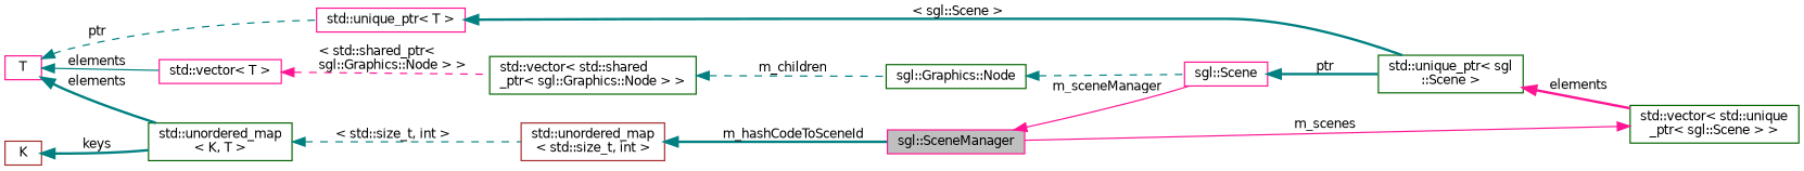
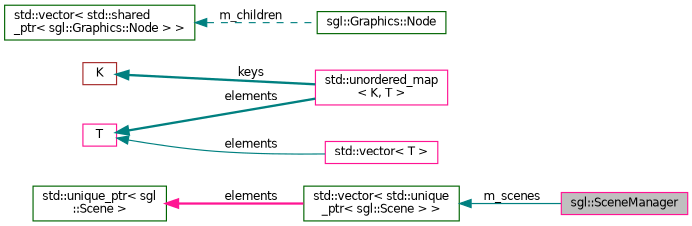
  digraph {
    rankdir=LR
    node [color=deeppink fillcolor=white fontname=Helvetica fontsize=10 shape=record style=filled]
    edge [color=teal dir=back fontname=Helvetica fontsize=10 labelfontname=Helvetica labelfontsize=10 style=bold]
    n1 [fillcolor=grey75 fontcolor=black height=0.2 label="sgl::SceneManager" width=0.4]
-   n2 [height=0.2 label="sgl::Scene" width=0.4]
    n3 [color=darkgreen height=0.2 label="std::unique_ptr\< sgl\l::Scene \>" width=0.4]
-   n4 [color=brown height=0.2 label="std::unordered_map\l\< std::size_t, int \>" width=0.4]
-   n5 [color=darkgreen height=0.2 label="std::unordered_map\l\< K, T \>" width=0.4]
+   n5 [height=0.2 label="std::unordered_map\l\< K, T \>" width=0.4]
    n6 [color=brown height=0.2 label=K width=0.4]
    n7 [height=0.2 label=T width=0.4]
    n8 [height=0.2 label="std::vector\< T \>" width=0.4]
-   n9 [height=0.2 label="std::unique_ptr\< T \>" width=0.4]
    n10 [color=darkgreen height=0.2 label="std::vector\< std::shared\l_ptr\< sgl::Graphics::Node \> \>" width=0.4]
    n11 [color=darkgreen height=0.2 label="std::vector\< std::unique\l_ptr\< sgl::Scene \> \>" width=0.4]
    n12 [color=darkgreen height=0.2 label="sgl::Graphics::Node" width=0.4]
-   n1 -> n2 [color=deeppink label=" m_sceneManager" style=solid]
-   n2 -> n3 [label=" ptr"]
    n3 -> n11 [color=deeppink label=" elements"]
-   n4 -> n1 [label=" m_hashCodeToSceneId"]
-   n5 -> n4 [label=" \< std::size_t, int \>" style=dashed]
    n6 -> n5 [label=" keys"]
    n7 -> n5 [label=" elements"]
    n7 -> n8 [label=" elements" style=solid]
-   n7 -> n9 [label=" ptr" style=dashed]
-   n8 -> n10 [color=deeppink label=" \< std::shared_ptr\<\l sgl::Graphics::Node \> \>" style=dashed]
-   n9 -> n3 [label=" \< sgl::Scene \>"]
    n10 -> n12 [label=" m_children" style=dashed]
-   n11 -> n1 [color=deeppink label=" m_scenes" style=solid]
-   n12 -> n2 [style=dashed]
+   n11 -> n1 [label=" m_scenes" style=solid]
  }
